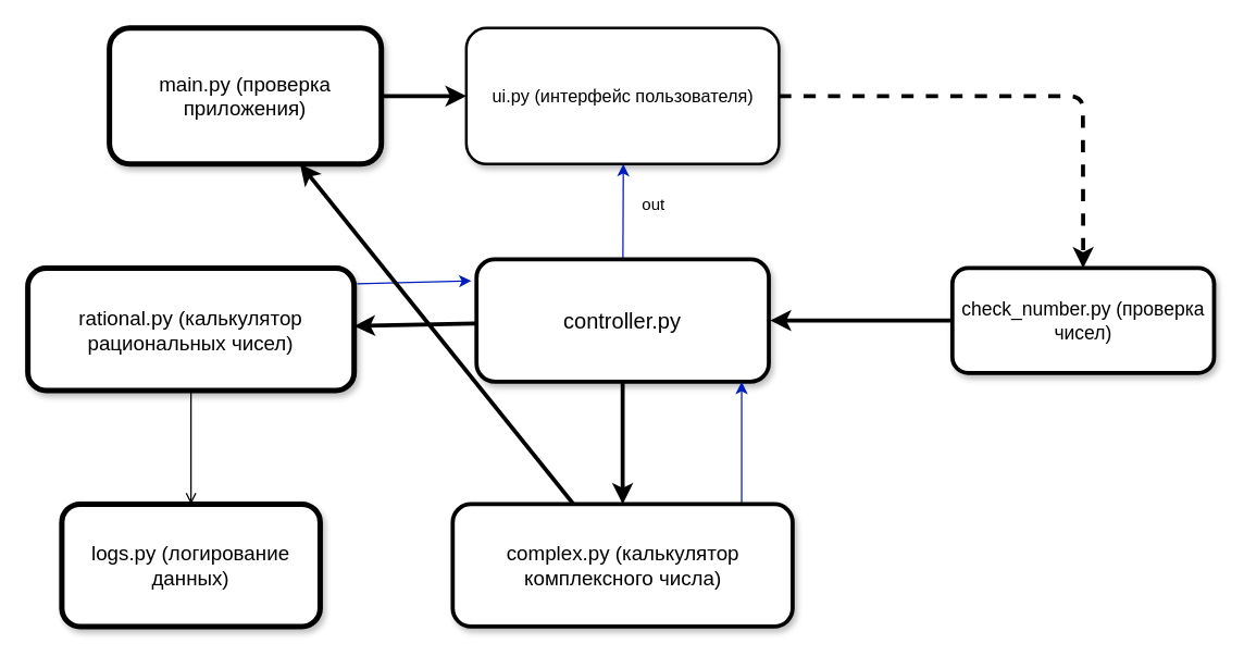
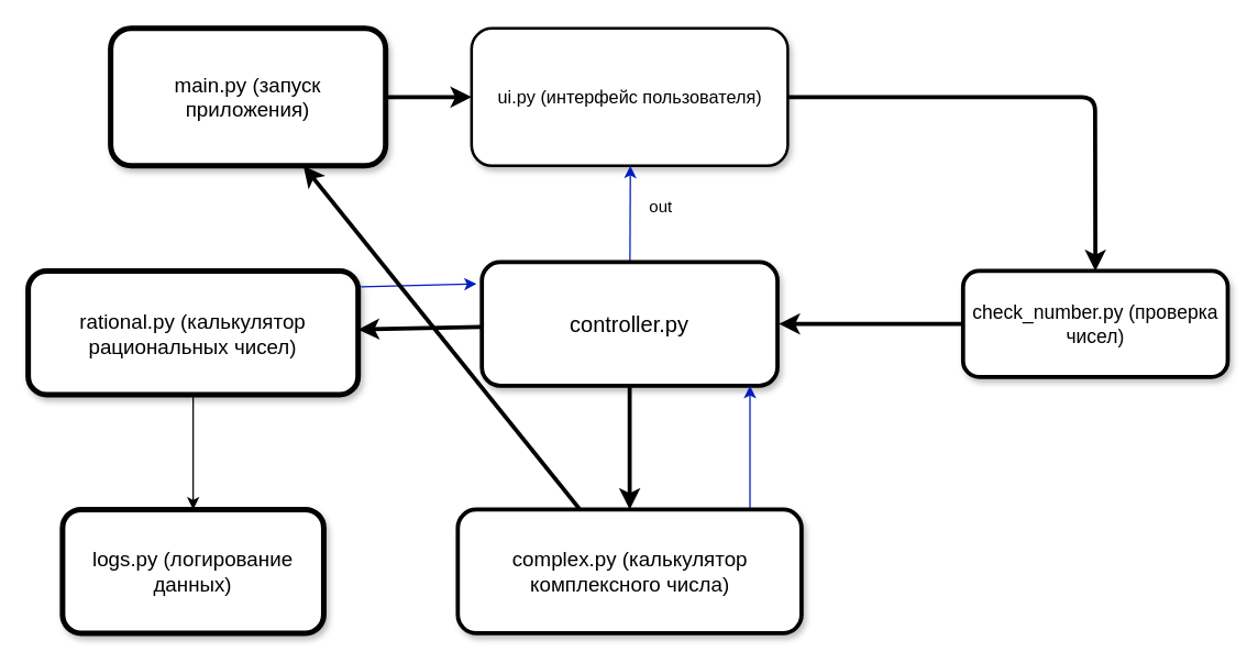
  <mxCell id="0" />
  <mxCell id="1" parent="0" />
- <mxCell id="2" value="" style="edgeStyle=none;html=1;entryX=0.5;entryY=0;entryDx=0;entryDy=0;strokeWidth=3;dashed=1;" edge="1" parent="1" source="3" target="19"><mxGeometry relative="1" as="geometry"><mxPoint x="707.5" y="70" as="targetPoint" /><Array as="points"><mxPoint x="796" y="70" /></Array></mxGeometry></mxCell>
+ <mxCell id="2" value="" style="edgeStyle=none;html=1;entryX=0.5;entryY=0;entryDx=0;entryDy=0;strokeWidth=3;" edge="1" parent="1" source="3" target="19"><mxGeometry relative="1" as="geometry"><mxPoint x="707.5" y="70" as="targetPoint" /><Array as="points"><mxPoint x="796" y="70" /></Array></mxGeometry></mxCell>
  <mxCell id="3" value="ui.py (интерфейс пользователя)" style="rounded=1;whiteSpace=wrap;html=1;shadow=1;labelBackgroundColor=none;labelBorderColor=none;fontSize=13;strokeWidth=2;" parent="1" vertex="1"><mxGeometry x="342.5" y="20" width="230" height="100" as="geometry" /></mxCell>
  <mxCell id="4" value="" style="edgeStyle=none;html=1;strokeWidth=3;" edge="1" parent="1" source="7" target="15"><mxGeometry relative="1" as="geometry" /></mxCell>
  <mxCell id="5" value="" style="edgeStyle=none;html=1;strokeWidth=3;" edge="1" parent="1" source="7" target="12"><mxGeometry relative="1" as="geometry" /></mxCell>
  <mxCell id="6" value="" style="edgeStyle=none;html=1;fillColor=#0050ef;strokeColor=#001DBC;" edge="1" parent="1" source="7"><mxGeometry relative="1" as="geometry"><mxPoint x="458" y="120" as="targetPoint" /></mxGeometry></mxCell>
  <mxCell id="7" value="&lt;font style=&quot;font-size: 16px&quot;&gt;controller.py&lt;/font&gt;" style="rounded=1;whiteSpace=wrap;html=1;shadow=1;labelBackgroundColor=none;labelBorderColor=none;fontSize=13;strokeWidth=3;perimeterSpacing=1;" parent="1" vertex="1"><mxGeometry x="350" y="190" width="215" height="90" as="geometry" /></mxCell>
  <mxCell id="8" value="" style="edgeStyle=none;html=1;strokeWidth=3;" edge="1" parent="1" source="9" target="3"><mxGeometry relative="1" as="geometry" /></mxCell>
- <mxCell id="9" value="&lt;font style=&quot;font-size: 15px&quot;&gt;main.py (проверка приложения)&lt;/font&gt;" style="rounded=1;whiteSpace=wrap;html=1;shadow=1;labelBackgroundColor=none;labelBorderColor=none;fontSize=13;strokeWidth=4;" parent="1" vertex="1"><mxGeometry x="80" y="20" width="200" height="100" as="geometry" /></mxCell>
- <mxCell id="10" value="" style="edgeStyle=none;html=1;endArrow=open;" edge="1" parent="1" source="12" target="17"><mxGeometry relative="1" as="geometry" /></mxCell>
+ <mxCell id="9" value="&lt;font style=&quot;font-size: 15px&quot;&gt;main.py (запуск приложения)&lt;/font&gt;" style="rounded=1;whiteSpace=wrap;html=1;shadow=1;labelBackgroundColor=none;labelBorderColor=none;fontSize=13;strokeWidth=4;" parent="1" vertex="1"><mxGeometry x="80" y="20" width="200" height="100" as="geometry" /></mxCell>
+ <mxCell id="10" value="" style="edgeStyle=none;html=1;" edge="1" parent="1" source="12" target="17"><mxGeometry relative="1" as="geometry" /></mxCell>
  <mxCell id="11" value="" style="edgeStyle=none;html=1;entryX=-0.013;entryY=0.183;entryDx=0;entryDy=0;exitX=1.009;exitY=0.127;exitDx=0;exitDy=0;exitPerimeter=0;entryPerimeter=0;fillColor=#0050ef;strokeColor=#001DBC;" edge="1" parent="1" source="12" target="7"><mxGeometry relative="1" as="geometry"><Array as="points" /></mxGeometry></mxCell>
  <mxCell id="12" value="&lt;font style=&quot;font-size: 15px&quot;&gt;rational.py (калькулятор рациональных чисел)&lt;/font&gt;" style="rounded=1;whiteSpace=wrap;html=1;shadow=1;labelBackgroundColor=none;labelBorderColor=none;fontSize=13;strokeWidth=4;" parent="1" vertex="1"><mxGeometry x="20" y="196.5" width="240" height="90" as="geometry" /></mxCell>
  <mxCell id="13" value="" style="edgeStyle=none;html=1;strokeWidth=3;" edge="1" parent="1" source="15" target="9"><mxGeometry relative="1" as="geometry" /></mxCell>
  <mxCell id="14" value="" style="edgeStyle=none;html=1;fillColor=#0050ef;strokeColor=#001DBC;" edge="1" parent="1"><mxGeometry relative="1" as="geometry"><mxPoint x="545" y="380" as="sourcePoint" /><mxPoint x="545" y="280" as="targetPoint" /><Array as="points"><mxPoint x="545" y="350" /></Array></mxGeometry></mxCell>
  <mxCell id="15" value="&lt;font style=&quot;font-size: 15px&quot;&gt;complex.py (калькулятор комплексного числа)&lt;/font&gt;" style="rounded=1;whiteSpace=wrap;html=1;shadow=1;labelBackgroundColor=none;labelBorderColor=none;fontSize=13;strokeWidth=3;" parent="1" vertex="1"><mxGeometry x="332.5" y="370" width="250" height="90" as="geometry" /></mxCell>
  <mxCell id="16" value="" style="edgeStyle=none;html=1;" edge="1" parent="1" target="19"><mxGeometry relative="1" as="geometry" /></mxCell>
  <mxCell id="17" value="&lt;font style=&quot;font-size: 15px&quot;&gt;logs.py (логирование данных)&lt;/font&gt;" style="rounded=1;whiteSpace=wrap;html=1;shadow=1;labelBackgroundColor=none;labelBorderColor=none;fontSize=13;strokeWidth=4;" parent="1" vertex="1"><mxGeometry x="45" y="370" width="190" height="90" as="geometry" /></mxCell>
  <mxCell id="18" value="" style="edgeStyle=none;html=1;strokeWidth=3;" edge="1" parent="1" source="19" target="7"><mxGeometry relative="1" as="geometry" /></mxCell>
  <mxCell id="19" value="&lt;font style=&quot;font-size: 14px&quot;&gt;check_number.py (проверка чисел)&lt;/font&gt;" style="whiteSpace=wrap;html=1;fontSize=13;rounded=1;shadow=1;labelBackgroundColor=none;labelBorderColor=none;strokeWidth=3;" vertex="1" parent="1"><mxGeometry x="700" y="196.5" width="192.5" height="77" as="geometry" /></mxCell>
  <mxCell id="20" value="out" style="text;html=1;align=center;verticalAlign=middle;resizable=0;points=[];autosize=1;strokeColor=none;fillColor=none;" vertex="1" parent="1"><mxGeometry x="465" y="140" width="30" height="20" as="geometry" /></mxCell>
